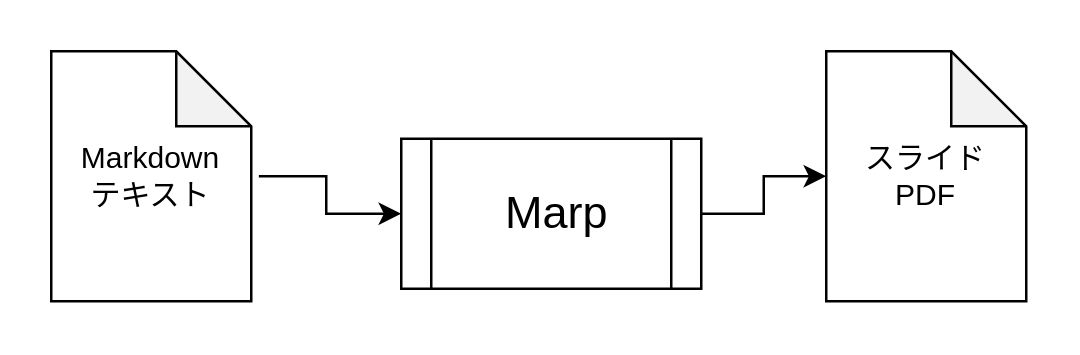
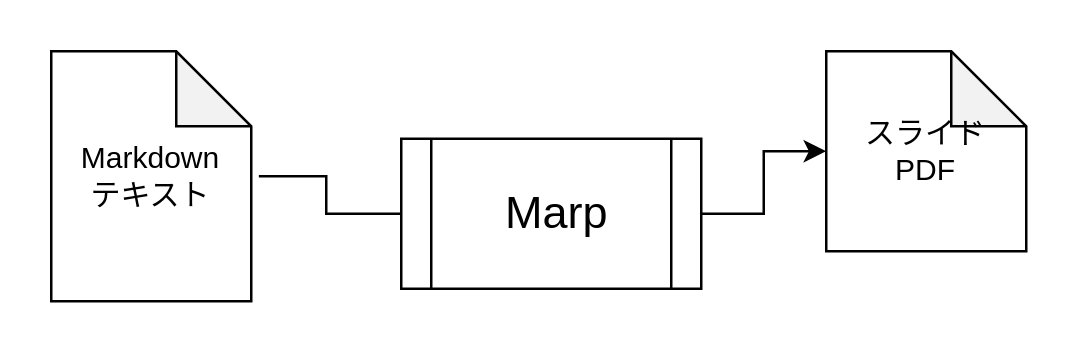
  <mxCell id="0" />
  <mxCell id="1" parent="0" />
- <mxCell id="2" style="edgeStyle=orthogonalEdgeStyle;rounded=0;orthogonalLoop=1;jettySize=auto;html=1;entryX=0;entryY=0.5;entryDx=0;entryDy=0;exitX=1.038;exitY=0.5;exitDx=0;exitDy=0;exitPerimeter=0;" edge="1" parent="1" source="3" target="6"><mxGeometry relative="1" as="geometry"><mxPoint x="150" y="75" as="targetPoint" /></mxGeometry></mxCell>
+ <mxCell id="2" style="edgeStyle=orthogonalEdgeStyle;rounded=0;orthogonalLoop=1;jettySize=auto;html=1;entryX=0;entryY=0.5;entryDx=0;entryDy=0;exitX=1.038;exitY=0.5;exitDx=0;exitDy=0;exitPerimeter=0;endArrow=none;" edge="1" parent="1" source="3" target="6"><mxGeometry relative="1" as="geometry"><mxPoint x="150" y="75" as="targetPoint" /></mxGeometry></mxCell>
  <mxCell id="3" value="Markdown&lt;br&gt;テキスト" style="shape=note;whiteSpace=wrap;html=1;backgroundOutline=1;darkOpacity=0.05;" vertex="1" parent="1"><mxGeometry x="20" y="20" width="80" height="100" as="geometry" /></mxCell>
  <mxCell id="4" style="edgeStyle=orthogonalEdgeStyle;rounded=0;orthogonalLoop=1;jettySize=auto;html=1;exitX=1;exitY=0.5;exitDx=0;exitDy=0;" edge="1" parent="1" source="6" target="5"><mxGeometry relative="1" as="geometry"><mxPoint x="270" y="85" as="sourcePoint" /></mxGeometry></mxCell>
- <mxCell id="5" value="スライド&lt;br&gt;PDF" style="shape=note;whiteSpace=wrap;html=1;backgroundOutline=1;darkOpacity=0.05;" vertex="1" parent="1"><mxGeometry x="330" y="20" width="80" height="100" as="geometry" /></mxCell>
+ <mxCell id="5" value="スライド&lt;br&gt;PDF" style="shape=note;whiteSpace=wrap;html=1;backgroundOutline=1;darkOpacity=0.05;" vertex="1" parent="1"><mxGeometry x="330" y="20" width="80" height="80" as="geometry" /></mxCell>
  <mxCell id="6" value="&lt;font style=&quot;font-size: 18px&quot;&gt;&amp;nbsp;Marp&lt;/font&gt;" style="shape=process;whiteSpace=wrap;html=1;backgroundOutline=1;" vertex="1" parent="1"><mxGeometry x="160" y="55" width="120" height="60" as="geometry" /></mxCell>
